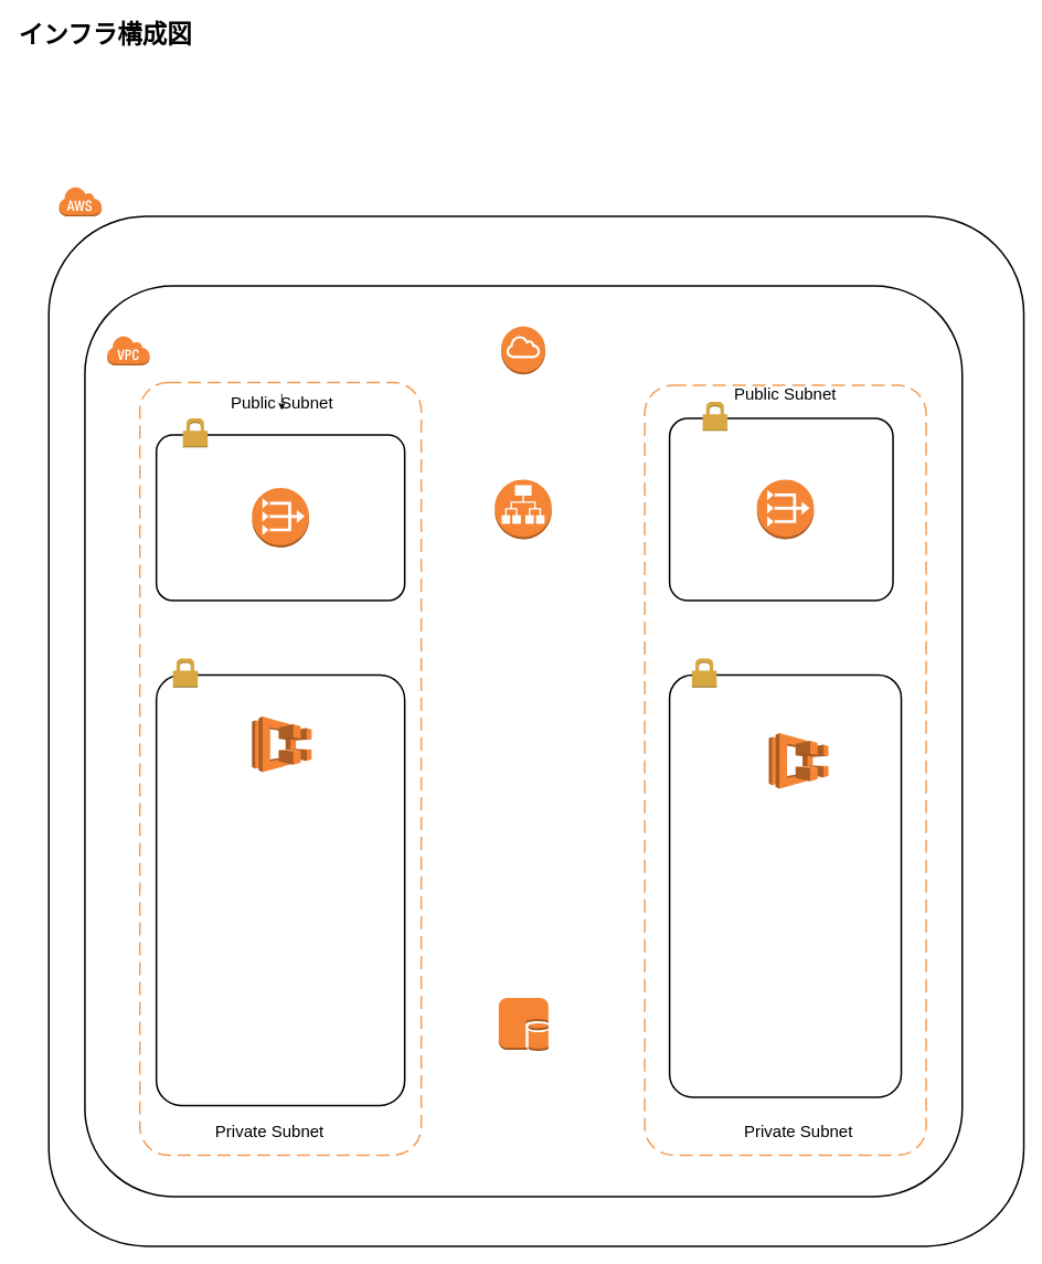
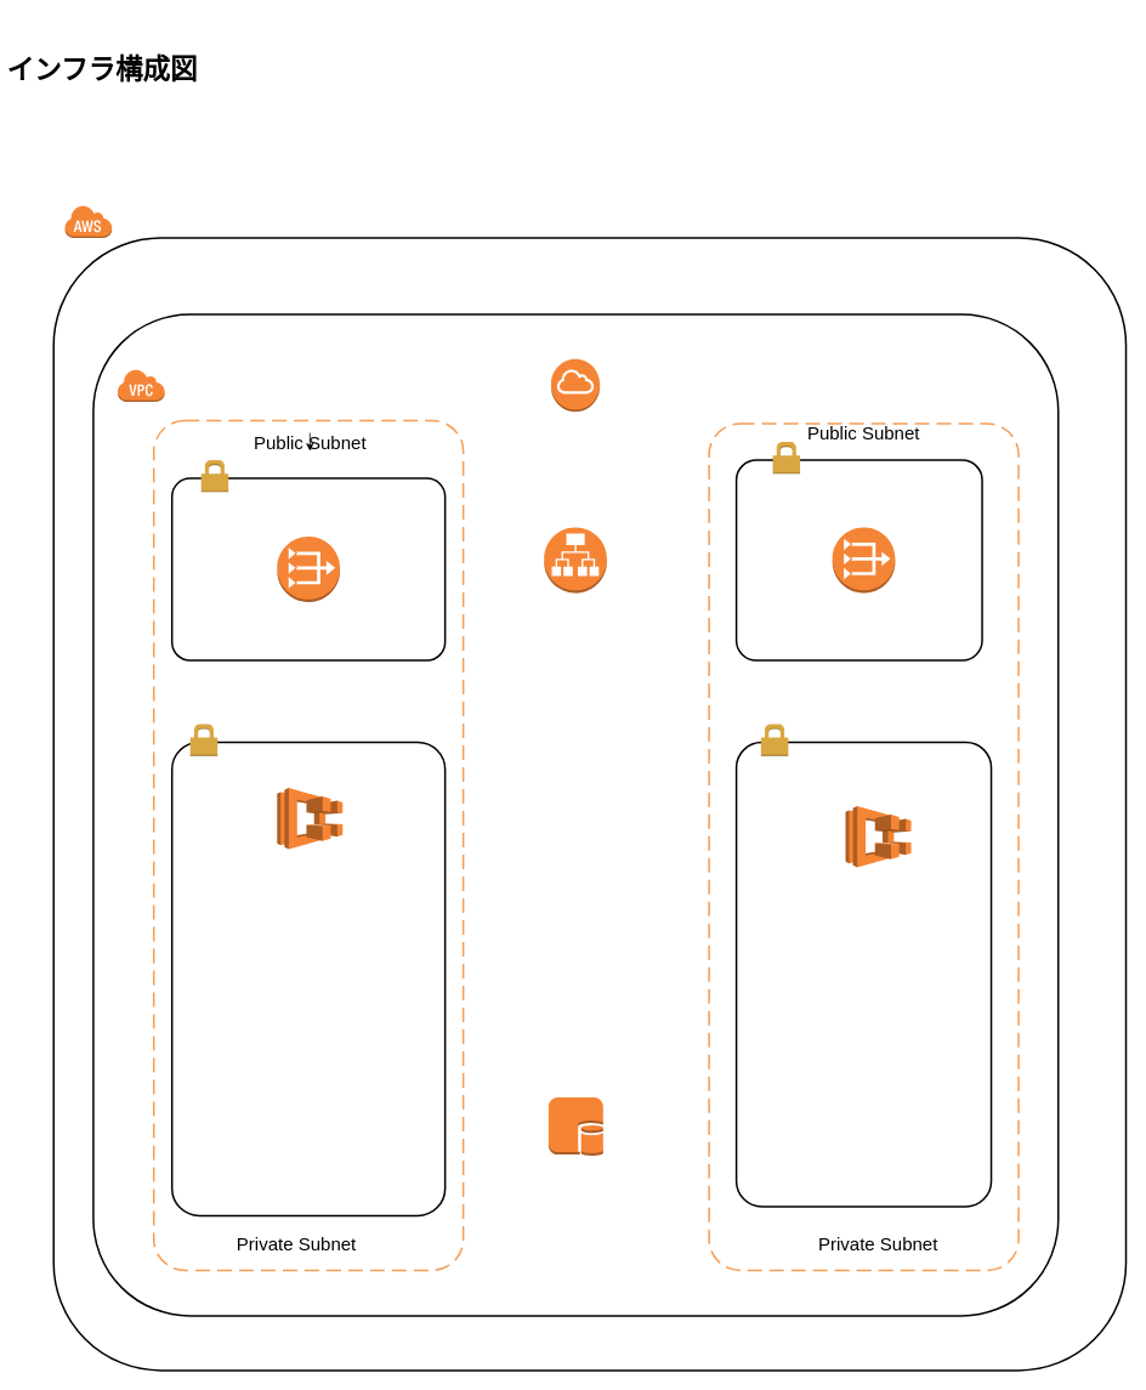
  <mxCell id="0" />
  <mxCell id="1" parent="0" />
  <mxCell id="2" value="" style="rounded=1;arcSize=10;dashed=0;fillColor=none;gradientColor=none;strokeWidth=2;" vertex="1" parent="1"><mxGeometry x="58" y="261" width="1178" height="1244" as="geometry" /></mxCell>
  <mxCell id="3" value="" style="rounded=1;arcSize=10;dashed=0;fillColor=none;gradientColor=none;strokeWidth=2;fontSize=19;" vertex="1" parent="1"><mxGeometry x="101.62" y="345" width="1060" height="1100" as="geometry" /></mxCell>
- <mxCell id="4" value="インフラ構成図&lt;br&gt;" style="text;html=1;resizable=0;points=[];autosize=1;align=left;verticalAlign=top;spacingTop=-4;fontSize=30;fontStyle=1" parent="1" vertex="1"><mxGeometry x="20" y="20.5" width="230" height="40" as="geometry" /></mxCell>
+ <mxCell id="4" value="インフラ構成図&lt;br&gt;" style="text;html=1;resizable=0;points=[];autosize=1;align=left;verticalAlign=top;spacingTop=-4;fontSize=30;fontStyle=1" parent="1" vertex="1"><mxGeometry x="5" y="55.5" width="230" height="40" as="geometry" /></mxCell>
  <mxCell id="5" value="" style="dashed=0;html=1;shape=mxgraph.aws3.cloud;fillColor=#F58536;gradientColor=none;dashed=0;" vertex="1" parent="1"><mxGeometry x="70" y="225" width="52" height="36" as="geometry" /></mxCell>
  <mxCell id="6" value="" style="dashed=0;html=1;shape=mxgraph.aws3.virtual_private_cloud;fillColor=#F58536;gradientColor=none;dashed=0;" vertex="1" parent="1"><mxGeometry x="128" y="405" width="52" height="36" as="geometry" /></mxCell>
  <mxCell id="7" value="" style="outlineConnect=0;dashed=0;verticalLabelPosition=bottom;verticalAlign=top;align=center;html=1;shape=mxgraph.aws3.internet_gateway;fillColor=#F58536;gradientColor=none;" vertex="1" parent="1"><mxGeometry x="604.5" y="394" width="53.5" height="58" as="geometry" /></mxCell>
  <mxCell id="8" value="" style="rounded=1;arcSize=10;dashed=0;fillColor=none;gradientColor=none;strokeWidth=2;" vertex="1" parent="1"><mxGeometry x="188" y="815" width="300" height="520" as="geometry" /></mxCell>
  <mxCell id="9" value="" style="rounded=1;arcSize=10;dashed=0;fillColor=none;gradientColor=none;strokeWidth=2;" vertex="1" parent="1"><mxGeometry x="808" y="815" width="280" height="510" as="geometry" /></mxCell>
  <mxCell id="10" value="" style="dashed=0;html=1;shape=mxgraph.aws3.permissions;fillColor=#D9A741;gradientColor=none;dashed=0;" vertex="1" parent="1"><mxGeometry x="208" y="795" width="30" height="35" as="geometry" /></mxCell>
  <mxCell id="11" value="" style="dashed=0;html=1;shape=mxgraph.aws3.permissions;fillColor=#D9A741;gradientColor=none;dashed=0;" vertex="1" parent="1"><mxGeometry x="835" y="795" width="30" height="35" as="geometry" /></mxCell>
  <mxCell id="12" value="" style="rounded=1;arcSize=10;dashed=0;fillColor=none;gradientColor=none;strokeWidth=2;" vertex="1" parent="1"><mxGeometry x="188" y="525" width="300" height="200" as="geometry" /></mxCell>
  <mxCell id="13" value="" style="dashed=0;html=1;shape=mxgraph.aws3.permissions;fillColor=#D9A741;gradientColor=none;dashed=0;" vertex="1" parent="1"><mxGeometry x="220" y="505" width="30" height="35" as="geometry" /></mxCell>
  <mxCell id="14" value="" style="rounded=1;arcSize=10;dashed=0;fillColor=none;gradientColor=none;strokeWidth=2;" vertex="1" parent="1"><mxGeometry x="808" y="505" width="270" height="220" as="geometry" /></mxCell>
  <mxCell id="15" value="" style="dashed=0;html=1;shape=mxgraph.aws3.permissions;fillColor=#D9A741;gradientColor=none;dashed=0;" vertex="1" parent="1"><mxGeometry x="848" y="485" width="30" height="35" as="geometry" /></mxCell>
  <mxCell id="16" value="" style="outlineConnect=0;dashed=0;verticalLabelPosition=bottom;verticalAlign=top;align=center;html=1;shape=mxgraph.aws3.vpc_nat_gateway;fillColor=#F58536;gradientColor=none;" vertex="1" parent="1"><mxGeometry x="303.5" y="589" width="69" height="72" as="geometry" /></mxCell>
  <mxCell id="17" value="" style="outlineConnect=0;dashed=0;verticalLabelPosition=bottom;verticalAlign=top;align=center;html=1;shape=mxgraph.aws3.vpc_nat_gateway;fillColor=#F58536;gradientColor=none;" vertex="1" parent="1"><mxGeometry x="913.5" y="579" width="69" height="72" as="geometry" /></mxCell>
  <mxCell id="18" value="" style="outlineConnect=0;dashed=0;verticalLabelPosition=bottom;verticalAlign=top;align=center;html=1;shape=mxgraph.aws3.ecs;fillColor=#F58534;gradientColor=none;" vertex="1" parent="1"><mxGeometry x="303.5" y="865" width="72" height="67.5" as="geometry" /></mxCell>
  <mxCell id="19" value="" style="outlineConnect=0;dashed=0;verticalLabelPosition=bottom;verticalAlign=top;align=center;html=1;shape=mxgraph.aws3.ecs;fillColor=#F58534;gradientColor=none;" vertex="1" parent="1"><mxGeometry x="928" y="885" width="72" height="67.5" as="geometry" /></mxCell>
  <mxCell id="20" value="Private Subnet" style="text;html=1;strokeColor=none;fillColor=none;align=center;verticalAlign=middle;whiteSpace=wrap;rounded=0;fontSize=20;" vertex="1" parent="1"><mxGeometry x="250" y="1355" width="150" height="20" as="geometry" /></mxCell>
  <mxCell id="21" value="Private Subnet" style="text;html=1;strokeColor=none;fillColor=none;align=center;verticalAlign=middle;whiteSpace=wrap;rounded=0;fontSize=20;" vertex="1" parent="1"><mxGeometry x="889" y="1355" width="150" height="20" as="geometry" /></mxCell>
  <mxCell id="22" value="Public Subnet" style="text;html=1;strokeColor=none;fillColor=none;align=center;verticalAlign=middle;whiteSpace=wrap;rounded=0;fontSize=20;" vertex="1" parent="1"><mxGeometry x="873" y="465" width="150" height="20" as="geometry" /></mxCell>
  <mxCell id="23" value="Public Subnet" style="text;html=1;strokeColor=none;fillColor=none;align=center;verticalAlign=middle;whiteSpace=wrap;rounded=0;fontSize=20;" vertex="1" parent="1"><mxGeometry x="264.5" y="475" width="150" height="20" as="geometry" /></mxCell>
  <mxCell id="24" style="edgeStyle=orthogonalEdgeStyle;rounded=0;orthogonalLoop=1;jettySize=auto;html=1;exitX=0.5;exitY=1;exitDx=0;exitDy=0;fontSize=20;" edge="1" parent="1" source="23" target="23"><mxGeometry relative="1" as="geometry" /></mxCell>
  <mxCell id="25" value="" style="outlineConnect=0;dashed=0;verticalLabelPosition=bottom;verticalAlign=top;align=center;html=1;shape=mxgraph.aws3.application_load_balancer;fillColor=#F58534;gradientColor=none;fontSize=20;" vertex="1" parent="1"><mxGeometry x="596.75" y="579" width="69" height="72" as="geometry" /></mxCell>
  <mxCell id="26" style="edgeStyle=orthogonalEdgeStyle;rounded=0;orthogonalLoop=1;jettySize=auto;html=1;exitX=0.5;exitY=0;exitDx=0;exitDy=0;entryX=0.5;entryY=1;entryDx=0;entryDy=0;fontSize=20;" edge="1" parent="1" source="23" target="23"><mxGeometry relative="1" as="geometry" /></mxCell>
  <mxCell id="27" value="" style="rounded=1;arcSize=10;dashed=1;strokeColor=#F59D56;fillColor=none;gradientColor=none;dashPattern=8 4;strokeWidth=2;fontSize=20;" vertex="1" parent="1"><mxGeometry x="778" y="465" width="340" height="930" as="geometry" /></mxCell>
  <mxCell id="28" value="" style="rounded=1;arcSize=10;dashed=1;strokeColor=#F59D56;fillColor=none;gradientColor=none;dashPattern=8 4;strokeWidth=2;fontSize=20;" vertex="1" parent="1"><mxGeometry x="168" y="461.5" width="340" height="933.5" as="geometry" /></mxCell>
  <mxCell id="29" value="" style="outlineConnect=0;dashed=0;verticalLabelPosition=bottom;verticalAlign=top;align=center;html=1;shape=mxgraph.aws3.db_on_instance;fillColor=#F58534;gradientColor=none;fontSize=20;" vertex="1" parent="1"><mxGeometry x="601.62" y="1205" width="60" height="64.5" as="geometry" /></mxCell>
